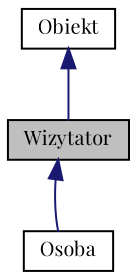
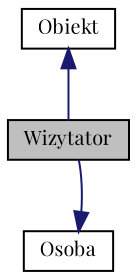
  digraph {
    fontname="Playfair Display"
    node [color=black fillcolor=white fontname="Playfair Display" fontsize=10 shape=record style=filled]
    edge [color=midnightblue dir=back fontname="Playfair Display" fontsize=10 labelfontname=Helvetica labelfontsize=10 style=solid]
    n1 [fillcolor=grey75 fontcolor=black height=0.2 label=Wizytator width=0.4]
    n2 [height=0.2 label=Osoba width=0.4]
    n3 [height=0.2 label=Obiekt width=0.4]
-   n1 -> n2
+   n2 -> n1
    n3 -> n1
  }
